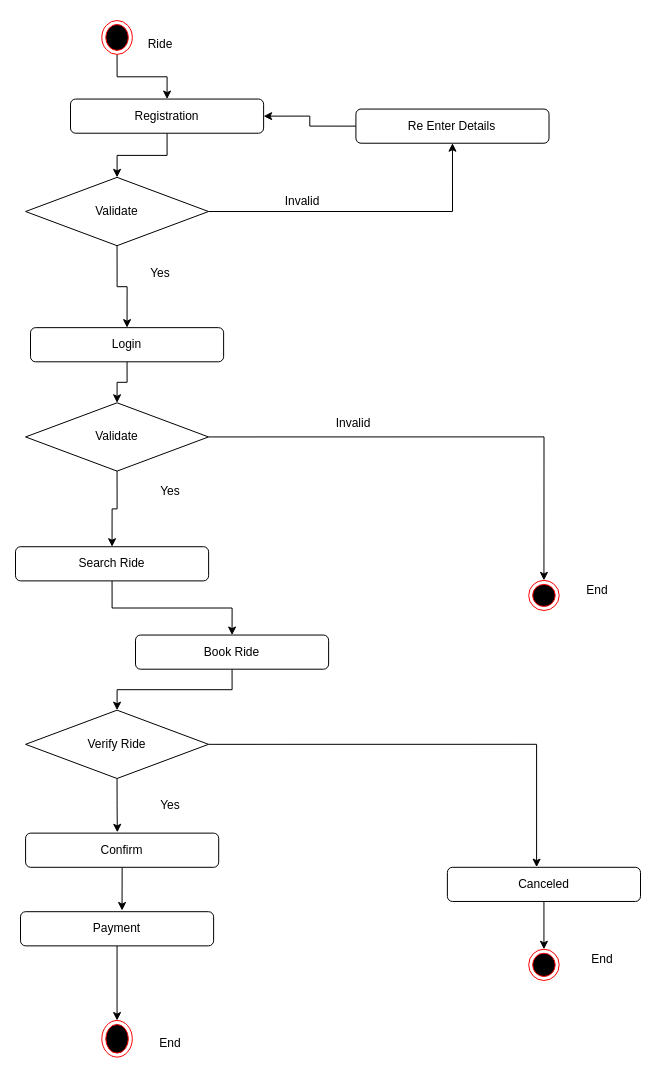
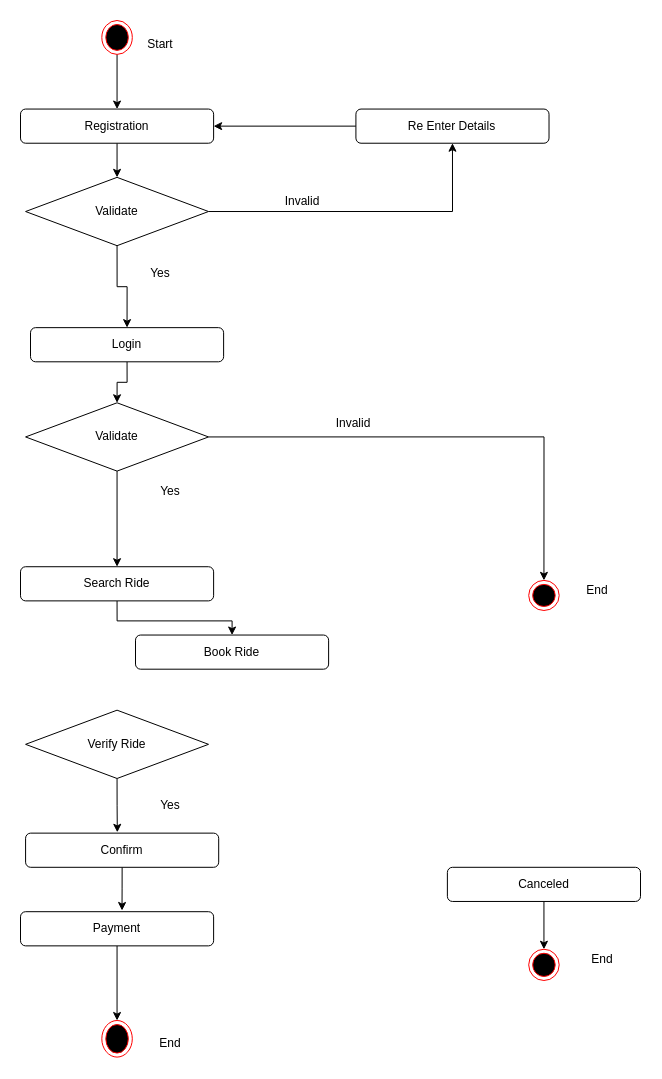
  <mxCell id="0" />
  <mxCell id="1" parent="0" />
  <mxCell id="2" style="edgeStyle=orthogonalEdgeStyle;rounded=0;orthogonalLoop=1;jettySize=auto;html=1;exitX=0.5;exitY=1;exitDx=0;exitDy=0;entryX=0.5;entryY=0;entryDx=0;entryDy=0;" parent="1" source="3" target="5" edge="1"><mxGeometry relative="1" as="geometry" /></mxCell>
  <mxCell id="3" value="" style="ellipse;html=1;shape=endState;fillColor=#000000;strokeColor=#ff0000;" parent="1" vertex="1"><mxGeometry x="101.31" y="20" width="30.49" height="33.91" as="geometry" /></mxCell>
  <mxCell id="4" style="edgeStyle=orthogonalEdgeStyle;rounded=0;orthogonalLoop=1;jettySize=auto;html=1;exitX=0.5;exitY=1;exitDx=0;exitDy=0;entryX=0.5;entryY=0;entryDx=0;entryDy=0;" parent="1" source="5" target="8" edge="1"><mxGeometry relative="1" as="geometry" /></mxCell>
- <mxCell id="5" value="Registration" style="rounded=1;whiteSpace=wrap;html=1;" parent="1" vertex="1"><mxGeometry x="70" y="98.556" width="193.115" height="34.155" as="geometry" /></mxCell>
+ <mxCell id="5" value="Registration" style="rounded=1;whiteSpace=wrap;html=1;" parent="1" vertex="1"><mxGeometry x="20" y="108.556" width="193.115" height="34.155" as="geometry" /></mxCell>
  <mxCell id="6" style="edgeStyle=orthogonalEdgeStyle;rounded=0;orthogonalLoop=1;jettySize=auto;html=1;exitX=1;exitY=0.5;exitDx=0;exitDy=0;entryX=0.5;entryY=1;entryDx=0;entryDy=0;" parent="1" source="8" target="12" edge="1"><mxGeometry relative="1" as="geometry" /></mxCell>
  <mxCell id="7" style="edgeStyle=orthogonalEdgeStyle;rounded=0;orthogonalLoop=1;jettySize=auto;html=1;exitX=0.5;exitY=1;exitDx=0;exitDy=0;entryX=0.5;entryY=0;entryDx=0;entryDy=0;" parent="1" source="8" target="14" edge="1"><mxGeometry relative="1" as="geometry" /></mxCell>
  <mxCell id="8" value="Validate" style="rhombus;whiteSpace=wrap;html=1;" parent="1" vertex="1"><mxGeometry x="25.082" y="176.866" width="182.951" height="68.31" as="geometry" /></mxCell>
  <mxCell id="9" style="edgeStyle=orthogonalEdgeStyle;rounded=0;orthogonalLoop=1;jettySize=auto;html=1;exitX=0.5;exitY=1;exitDx=0;exitDy=0;entryX=0.5;entryY=0;entryDx=0;entryDy=0;" parent="1" source="10" target="34" edge="1"><mxGeometry relative="1" as="geometry" /></mxCell>
  <mxCell id="10" value="Canceled" style="rounded=1;whiteSpace=wrap;html=1;" parent="1" vertex="1"><mxGeometry x="446.885" y="866.796" width="193.115" height="34.155" as="geometry" /></mxCell>
  <mxCell id="11" style="edgeStyle=orthogonalEdgeStyle;rounded=0;orthogonalLoop=1;jettySize=auto;html=1;exitX=0;exitY=0.5;exitDx=0;exitDy=0;entryX=1;entryY=0.5;entryDx=0;entryDy=0;" parent="1" source="12" target="5" edge="1"><mxGeometry relative="1" as="geometry" /></mxCell>
  <mxCell id="12" value="Re Enter Details" style="rounded=1;whiteSpace=wrap;html=1;" parent="1" vertex="1"><mxGeometry x="355.41" y="108.556" width="193.115" height="34.155" as="geometry" /></mxCell>
  <mxCell id="13" style="edgeStyle=orthogonalEdgeStyle;rounded=0;orthogonalLoop=1;jettySize=auto;html=1;exitX=0.5;exitY=1;exitDx=0;exitDy=0;entryX=0.5;entryY=0;entryDx=0;entryDy=0;" parent="1" source="14" target="17" edge="1"><mxGeometry relative="1" as="geometry" /></mxCell>
  <mxCell id="14" value="Login" style="rounded=1;whiteSpace=wrap;html=1;" parent="1" vertex="1"><mxGeometry x="30" y="327.148" width="193.115" height="34.155" as="geometry" /></mxCell>
  <mxCell id="15" style="edgeStyle=orthogonalEdgeStyle;rounded=0;orthogonalLoop=1;jettySize=auto;html=1;exitX=1;exitY=0.5;exitDx=0;exitDy=0;" parent="1" source="17" target="18" edge="1"><mxGeometry relative="1" as="geometry" /></mxCell>
  <mxCell id="16" style="edgeStyle=orthogonalEdgeStyle;rounded=0;orthogonalLoop=1;jettySize=auto;html=1;exitX=0.5;exitY=1;exitDx=0;exitDy=0;entryX=0.5;entryY=0;entryDx=0;entryDy=0;" parent="1" source="17" target="23" edge="1"><mxGeometry relative="1" as="geometry" /></mxCell>
  <mxCell id="17" value="Validate" style="rhombus;whiteSpace=wrap;html=1;" parent="1" vertex="1"><mxGeometry x="25.082" y="402.289" width="182.951" height="68.31" as="geometry" /></mxCell>
  <mxCell id="18" value="" style="ellipse;html=1;shape=endState;fillColor=#000000;strokeColor=#ff0000;" parent="1" vertex="1"><mxGeometry x="528.2" y="579.89" width="30.49" height="30.11" as="geometry" /></mxCell>
- <mxCell id="19" style="edgeStyle=orthogonalEdgeStyle;rounded=0;orthogonalLoop=1;jettySize=auto;html=1;exitX=1;exitY=0.5;exitDx=0;exitDy=0;entryX=0.462;entryY=-0.005;entryDx=0;entryDy=0;entryPerimeter=0;" parent="1" source="21" target="10" edge="1"><mxGeometry relative="1" as="geometry"><mxPoint x="548.525" y="866.796" as="targetPoint" /></mxGeometry></mxCell>
  <mxCell id="20" style="edgeStyle=orthogonalEdgeStyle;rounded=0;orthogonalLoop=1;jettySize=auto;html=1;exitX=0.5;exitY=1;exitDx=0;exitDy=0;entryX=0.475;entryY=-0.024;entryDx=0;entryDy=0;entryPerimeter=0;" parent="1" source="21" target="40" edge="1"><mxGeometry relative="1" as="geometry"><mxPoint x="117" y="850" as="targetPoint" /></mxGeometry></mxCell>
  <mxCell id="21" value="Verify Ride" style="rhombus;whiteSpace=wrap;html=1;" parent="1" vertex="1"><mxGeometry x="25.082" y="709.683" width="182.951" height="68.31" as="geometry" /></mxCell>
  <mxCell id="22" style="edgeStyle=orthogonalEdgeStyle;rounded=0;orthogonalLoop=1;jettySize=auto;html=1;exitX=0.5;exitY=1;exitDx=0;exitDy=0;entryX=0.5;entryY=0;entryDx=0;entryDy=0;" parent="1" source="23" target="25" edge="1"><mxGeometry relative="1" as="geometry" /></mxCell>
- <mxCell id="23" value="Search Ride" style="rounded=1;whiteSpace=wrap;html=1;" parent="1" vertex="1"><mxGeometry x="15" y="546.232" width="193.115" height="34.155" as="geometry" /></mxCell>
- <mxCell id="24" style="edgeStyle=orthogonalEdgeStyle;rounded=0;orthogonalLoop=1;jettySize=auto;html=1;exitX=0.5;exitY=1;exitDx=0;exitDy=0;entryX=0.5;entryY=0;entryDx=0;entryDy=0;" parent="1" source="25" target="21" edge="1"><mxGeometry relative="1" as="geometry" /></mxCell>
+ <mxCell id="23" value="Search Ride" style="rounded=1;whiteSpace=wrap;html=1;" parent="1" vertex="1"><mxGeometry x="20" y="566.232" width="193.115" height="34.155" as="geometry" /></mxCell>
  <mxCell id="25" value="Book Ride" style="rounded=1;whiteSpace=wrap;html=1;" parent="1" vertex="1"><mxGeometry x="135" y="634.542" width="193.115" height="34.155" as="geometry" /></mxCell>
- <mxCell id="26" value="Ride" style="text;html=1;align=center;verticalAlign=middle;whiteSpace=wrap;rounded=0;" parent="1" vertex="1"><mxGeometry x="121.639" y="30" width="76.23" height="27.324" as="geometry" /></mxCell>
+ <mxCell id="26" value="Start" style="text;html=1;align=center;verticalAlign=middle;whiteSpace=wrap;rounded=0;" parent="1" vertex="1"><mxGeometry x="121.639" y="30" width="76.23" height="27.324" as="geometry" /></mxCell>
  <mxCell id="27" value="Invalid" style="text;html=1;align=center;verticalAlign=middle;whiteSpace=wrap;rounded=0;" parent="1" vertex="1"><mxGeometry x="263.934" y="190.528" width="76.23" height="20.493" as="geometry" /></mxCell>
  <mxCell id="28" value="Invalid" style="text;html=1;align=center;verticalAlign=middle;whiteSpace=wrap;rounded=0;" parent="1" vertex="1"><mxGeometry x="314.754" y="409.12" width="76.23" height="27.324" as="geometry" /></mxCell>
  <mxCell id="29" value="End" style="text;html=1;align=center;verticalAlign=middle;whiteSpace=wrap;rounded=0;" parent="1" vertex="1"><mxGeometry x="558.689" y="576.479" width="76.23" height="27.324" as="geometry" /></mxCell>
  <mxCell id="30" value="" style="ellipse;html=1;shape=endState;fillColor=#000000;strokeColor=#ff0000;" parent="1" vertex="1"><mxGeometry x="101.31" y="1020" width="30.49" height="36.59" as="geometry" /></mxCell>
  <mxCell id="31" style="edgeStyle=orthogonalEdgeStyle;rounded=0;orthogonalLoop=1;jettySize=auto;html=1;exitX=0.5;exitY=1;exitDx=0;exitDy=0;entryX=0.5;entryY=0;entryDx=0;entryDy=0;" parent="1" source="32" target="30" edge="1"><mxGeometry relative="1" as="geometry" /></mxCell>
  <mxCell id="32" value="Payment" style="rounded=1;whiteSpace=wrap;html=1;" parent="1" vertex="1"><mxGeometry x="20" y="911.197" width="193.115" height="34.155" as="geometry" /></mxCell>
  <mxCell id="33" value="Yes" style="text;html=1;align=center;verticalAlign=middle;whiteSpace=wrap;rounded=0;" parent="1" vertex="1"><mxGeometry x="131.803" y="791.655" width="76.23" height="27.324" as="geometry" /></mxCell>
  <mxCell id="34" value="" style="ellipse;html=1;shape=endState;fillColor=#000000;strokeColor=#ff0000;" parent="1" vertex="1"><mxGeometry x="528.2" y="948.77" width="30.49" height="31.23" as="geometry" /></mxCell>
  <mxCell id="35" value="End" style="text;html=1;align=center;verticalAlign=middle;whiteSpace=wrap;rounded=0;" parent="1" vertex="1"><mxGeometry x="150.98" y="1029.27" width="37.87" height="27.32" as="geometry" /></mxCell>
  <mxCell id="36" value="End" style="text;html=1;align=center;verticalAlign=middle;whiteSpace=wrap;rounded=0;" parent="1" vertex="1"><mxGeometry x="563.77" y="945.352" width="76.23" height="27.324" as="geometry" /></mxCell>
  <mxCell id="37" value="Yes" style="text;html=1;align=center;verticalAlign=middle;whiteSpace=wrap;rounded=0;" parent="1" vertex="1"><mxGeometry x="131.803" y="477.43" width="76.23" height="27.324" as="geometry" /></mxCell>
  <mxCell id="38" value="Yes" style="text;html=1;align=center;verticalAlign=middle;whiteSpace=wrap;rounded=0;" parent="1" vertex="1"><mxGeometry x="121.639" y="258.838" width="76.23" height="27.324" as="geometry" /></mxCell>
  <mxCell id="39" style="edgeStyle=orthogonalEdgeStyle;rounded=0;orthogonalLoop=1;jettySize=auto;html=1;exitX=0.5;exitY=1;exitDx=0;exitDy=0;" edge="1" parent="1" source="40"><mxGeometry relative="1" as="geometry"><mxPoint x="121.517" y="910" as="targetPoint" /></mxGeometry></mxCell>
  <mxCell id="40" value="Confirm" style="rounded=1;whiteSpace=wrap;html=1;" vertex="1" parent="1"><mxGeometry x="25.08" y="832.637" width="193.115" height="34.155" as="geometry" /></mxCell>
